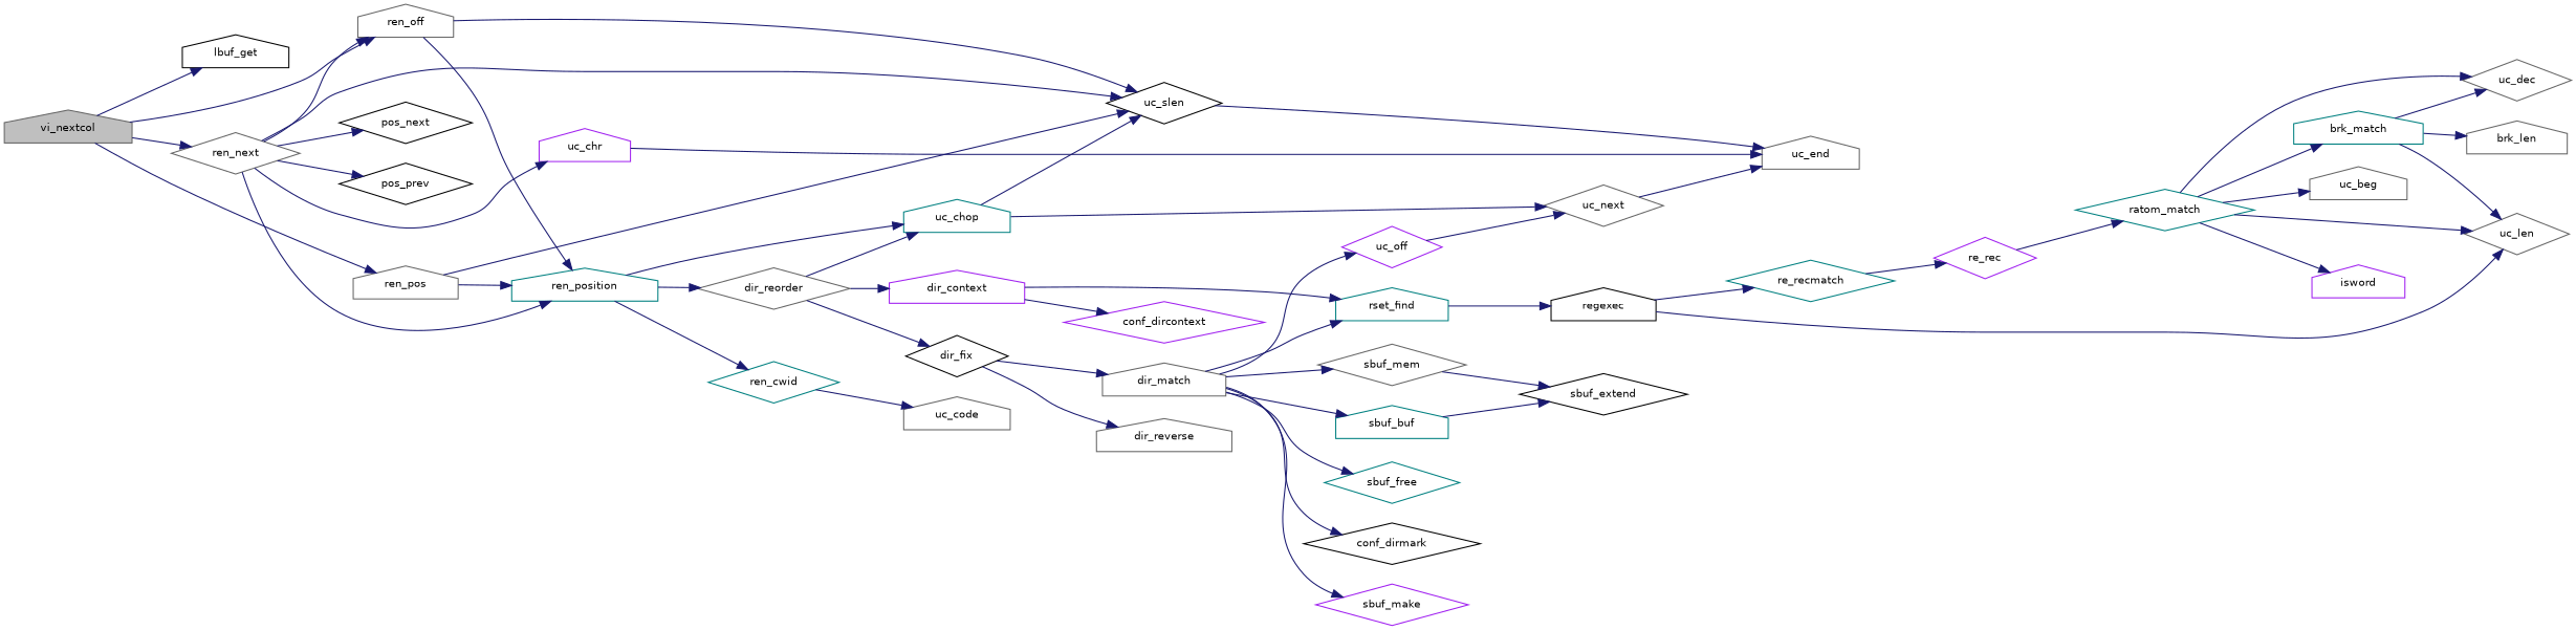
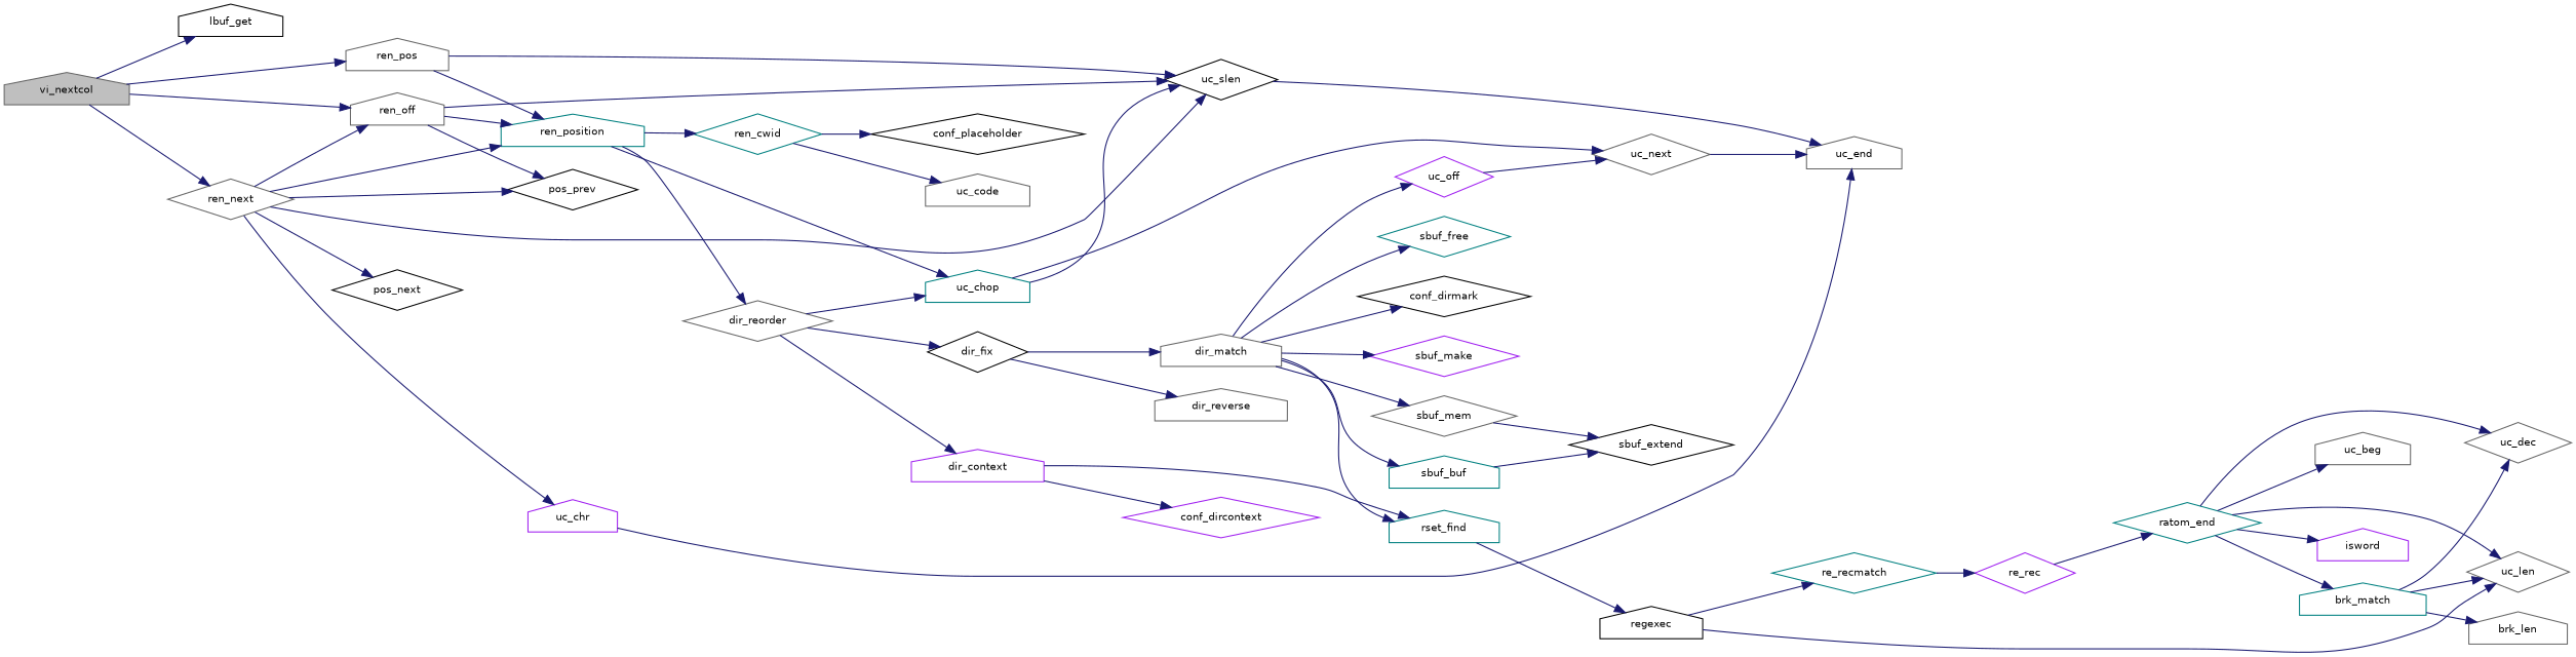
  digraph {
    rankdir=LR
    node [color=gray40 fillcolor=white fontname=Helvetica fontsize=10 shape=diamond style=filled]
    edge [color=midnightblue fontname=Helvetica fontsize=10 labelfontname=Helvetica labelfontsize=10 style=solid]
    n1 [fillcolor=grey75 fontcolor=black height=0.2 label=vi_nextcol shape=house width=0.4]
    n2 [color=black height=0.2 label=lbuf_get shape=house width=0.4]
    n3 [height=0.2 label=ren_next width=0.4]
    n4 [height=0.2 label=ren_off shape=house width=0.4]
    n5 [height=0.2 label=ren_pos shape=house width=0.4]
    n6 [color=black height=0.2 label=pos_next width=0.4]
    n7 [color=black height=0.2 label=pos_prev width=0.4]
    n8 [color=teal height=0.2 label=ren_position shape=house width=0.4]
    n9 [color=black height=0.2 label=uc_slen width=0.4]
    n10 [color=purple height=0.2 label=uc_chr shape=house width=0.4]
    n11 [height=0.2 label=dir_reorder width=0.4]
    n12 [color=teal height=0.2 label=uc_chop shape=house width=0.4]
    n13 [color=teal height=0.2 label=ren_cwid width=0.4]
    n14 [height=0.2 label=uc_end shape=house width=0.4]
    n15 [color=purple height=0.2 label=dir_context shape=house width=0.4]
    n16 [color=black height=0.2 label=dir_fix width=0.4]
    n17 [height=0.2 label=uc_next width=0.4]
+   n18 [color=black height=0.2 label=conf_placeholder width=0.4]
    n19 [height=0.2 label=uc_code shape=house width=0.4]
    n20 [color=purple height=0.2 label=conf_dircontext width=0.4]
    n21 [color=teal height=0.2 label=rset_find shape=house width=0.4]
    n22 [height=0.2 label=dir_match shape=house width=0.4]
    n23 [height=0.2 label=dir_reverse shape=house width=0.4]
    n24 [color=black height=0.2 label=regexec shape=house width=0.4]
    n25 [color=teal height=0.2 label=re_recmatch width=0.4]
    n26 [height=0.2 label=uc_len width=0.4]
    n27 [color=purple height=0.2 label=re_rec width=0.4]
-   n28 [color=teal height=0.2 label=ratom_match width=0.4]
+   n28 [color=teal height=0.2 label=ratom_end width=0.4]
    n29 [color=teal height=0.2 label=brk_match shape=house width=0.4]
    n30 [height=0.2 label=uc_dec width=0.4]
    n31 [color=purple height=0.2 label=isword shape=house width=0.4]
    n32 [height=0.2 label=uc_beg shape=house width=0.4]
    n33 [height=0.2 label=brk_len shape=house width=0.4]
    n34 [color=black height=0.2 label=conf_dirmark width=0.4]
    n35 [color=teal height=0.2 label=sbuf_buf shape=house width=0.4]
    n36 [color=teal height=0.2 label=sbuf_free width=0.4]
    n37 [color=purple height=0.2 label=sbuf_make width=0.4]
    n38 [height=0.2 label=sbuf_mem width=0.4]
    n39 [color=purple height=0.2 label=uc_off width=0.4]
    n40 [color=black height=0.2 label=sbuf_extend width=0.4]
    n1 -> n2
    n1 -> n3
    n1 -> n4
    n1 -> n5
    n3 -> n4
    n3 -> n6
    n3 -> n7
    n3 -> n8
    n3 -> n9
    n3 -> n10
+   n4 -> n7
    n4 -> n8
    n4 -> n9
    n5 -> n8
    n5 -> n9
    n8 -> n11
    n8 -> n12
    n8 -> n13
    n9 -> n14
    n10 -> n14
    n11 -> n12
    n11 -> n15
    n11 -> n16
    n12 -> n9
    n12 -> n17
+   n13 -> n18
    n13 -> n19
    n15 -> n20
    n15 -> n21
    n16 -> n22
    n16 -> n23
    n17 -> n14
    n21 -> n24
    n22 -> n21
    n22 -> n34
    n22 -> n35
    n22 -> n36
    n22 -> n37
    n22 -> n38
    n22 -> n39
    n24 -> n25
    n24 -> n26
    n25 -> n27
    n27 -> n28
    n28 -> n26
    n28 -> n29
    n28 -> n30
    n28 -> n31
    n28 -> n32
    n29 -> n26
    n29 -> n30
    n29 -> n33
    n35 -> n40
    n38 -> n40
    n39 -> n17
  }
